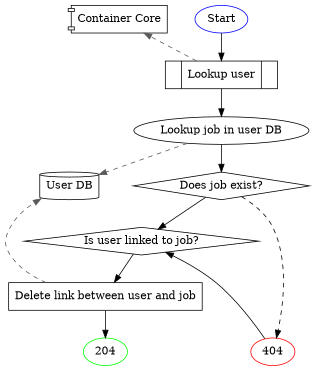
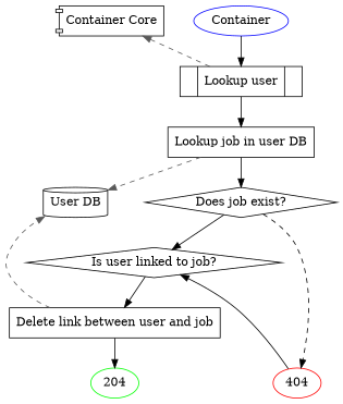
  digraph {
    nodesep=0.5
    n1 [label="Container Core" shape=component]
    n2 [label="User DB" shape=cylinder]
    n3 [label="|Lookup user|" shape=record]
-   n4 [label="Lookup job in user DB" shape=ellipse]
+   n4 [label="Lookup job in user DB" shape=rectangle]
    n5 [label="Delete link between user and job" shape=rectangle]
    n6 [label="Does job exist?" shape=diamond]
    n7 [label="Is user linked to job?" shape=diamond]
-   n8 [color=blue label=Start]
+   n8 [color=blue label=Container]
    204 [color=green]
    404 [color=red]
    subgraph sub_1 {
      n1
    }
    subgraph sub_2 {
      n2
    }
    subgraph sub_3 {
      n3
    }
    subgraph sub_4 {
      n4
      n5
    }
    subgraph sub_5 {
      n6
      n7
    }
    subgraph sub_6 {
      n1
      n2
      n3
      n4
      n5
    }
    subgraph sub_7 {
      n1
      n8
    }
    subgraph sub_8 {
      rank=same
      n1
      n8
    }
    subgraph sub_9 {
      rank=same
      n2
      n6
    }
    subgraph sub_10 {
      rank=max
      204
      404
    }
    n1 -> n8 [style=invis]
    n3 -> n1 [color=gray35 constraint=false style=dashed]
    n3 -> n4
    n4 -> n2 [color=gray35 constraint=false style=dashed]
    n4 -> n6
    n5 -> n2 [color=gray35 constraint=false style=dashed]
    n5 -> 204
    n6 -> n7
    n6 -> 404 [style=dashed]
    n7 -> n5
    n8 -> n3
    404 -> n7
  }
